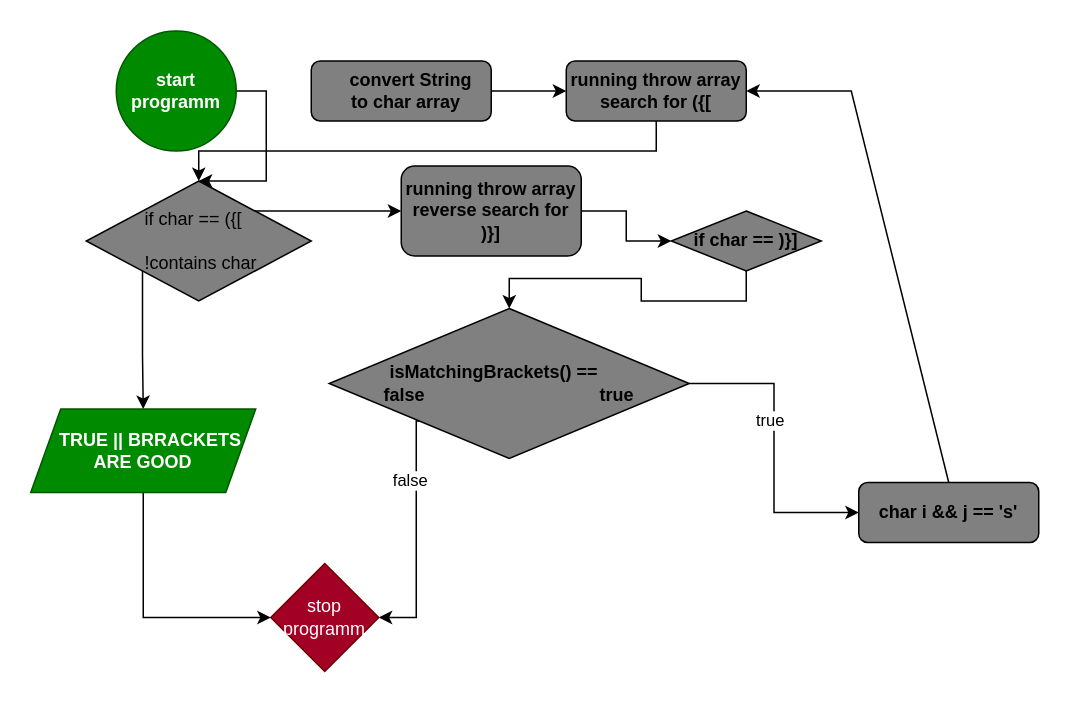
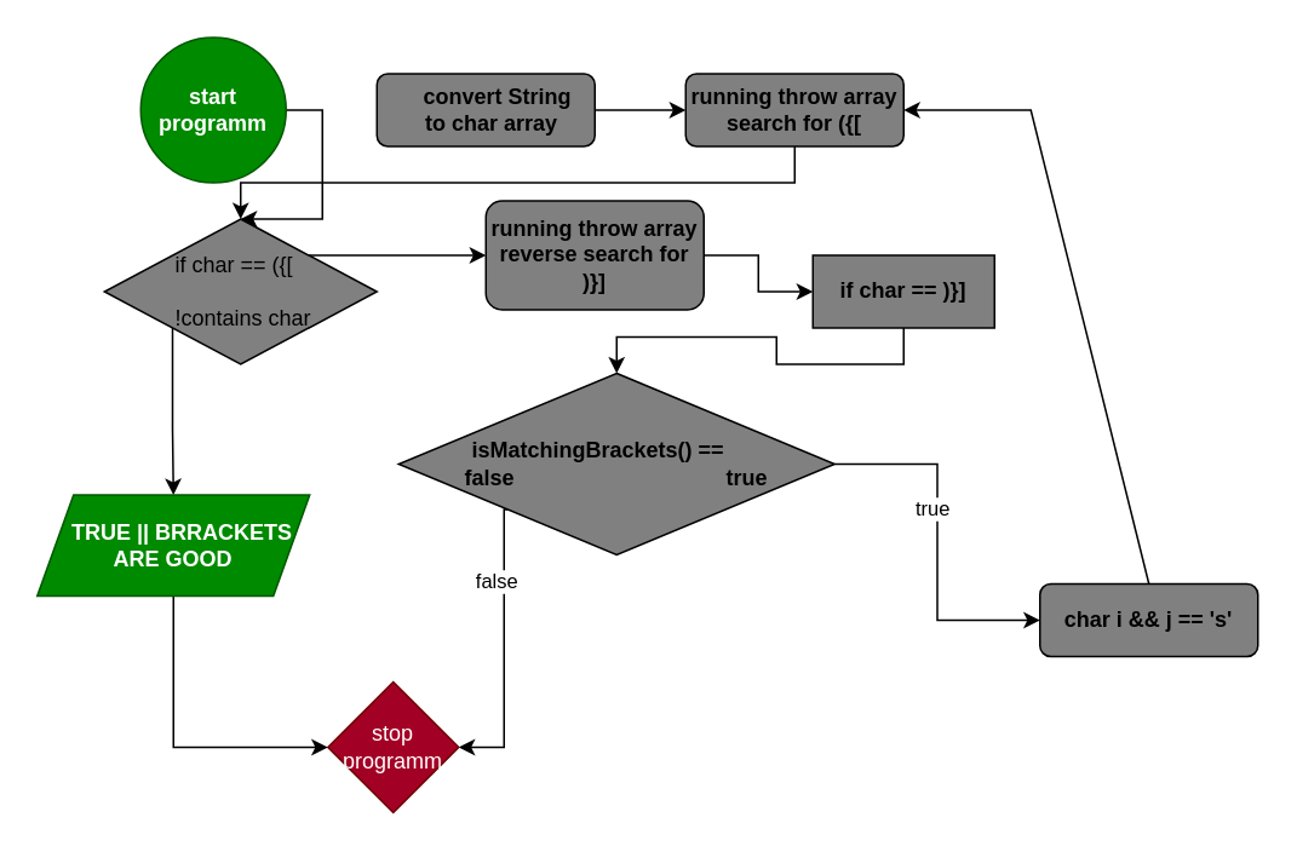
  <mxCell id="0" />
  <mxCell id="1" parent="0" />
  <mxCell id="2" style="edgeStyle=orthogonalEdgeStyle;rounded=0;orthogonalLoop=1;jettySize=auto;html=1;exitX=1;exitY=0.5;exitDx=0;exitDy=0;" parent="1" source="3" target="8" edge="1"><mxGeometry relative="1" as="geometry" /></mxCell>
  <mxCell id="3" value="&lt;b&gt;start programm&lt;/b&gt;" style="ellipse;whiteSpace=wrap;html=1;aspect=fixed;fillColor=#008a00;fontColor=#ffffff;strokeColor=#005700;" parent="1" vertex="1"><mxGeometry x="77" y="20" width="80" height="80" as="geometry" /></mxCell>
  <mxCell id="4" style="edgeStyle=orthogonalEdgeStyle;rounded=0;orthogonalLoop=1;jettySize=auto;html=1;exitX=1;exitY=0.5;exitDx=0;exitDy=0;entryX=0;entryY=0.5;entryDx=0;entryDy=0;" parent="1" source="5" target="10" edge="1"><mxGeometry relative="1" as="geometry" /></mxCell>
  <mxCell id="5" value="&lt;b&gt;&amp;nbsp; &amp;nbsp; &amp;nbsp; &amp;nbsp;convert String&amp;nbsp; &amp;nbsp; &amp;nbsp; to char array&lt;/b&gt;" style="rounded=1;whiteSpace=wrap;html=1;fillColor=#808080;" parent="1" vertex="1"><mxGeometry x="207" y="40" width="120" height="40" as="geometry" /></mxCell>
  <mxCell id="6" style="edgeStyle=orthogonalEdgeStyle;rounded=0;orthogonalLoop=1;jettySize=auto;html=1;exitX=1;exitY=0;exitDx=0;exitDy=0;entryX=0;entryY=0.5;entryDx=0;entryDy=0;" parent="1" source="8" target="12" edge="1"><mxGeometry relative="1" as="geometry" /></mxCell>
  <mxCell id="7" style="edgeStyle=orthogonalEdgeStyle;rounded=0;orthogonalLoop=1;jettySize=auto;html=1;exitX=0;exitY=1;exitDx=0;exitDy=0;entryX=0.5;entryY=0;entryDx=0;entryDy=0;" parent="1" source="8" target="23" edge="1"><mxGeometry relative="1" as="geometry"><mxPoint x="95" y="240" as="targetPoint" /></mxGeometry></mxCell>
  <mxCell id="8" value="&amp;nbsp; &amp;nbsp; &amp;nbsp; &amp;nbsp; &amp;nbsp; &amp;nbsp;if char == ({[&amp;nbsp; &amp;nbsp; &amp;nbsp; &amp;nbsp; &amp;nbsp; &amp;nbsp; &amp;nbsp; &amp;nbsp; &amp;nbsp; &amp;nbsp; &amp;nbsp; &amp;nbsp; &amp;nbsp; &amp;nbsp; &amp;nbsp; &amp;nbsp; &amp;nbsp; &amp;nbsp; &amp;nbsp; &amp;nbsp; &amp;nbsp; &amp;nbsp; &amp;nbsp;!contains char" style="rhombus;whiteSpace=wrap;html=1;fillColor=#808080;" parent="1" vertex="1"><mxGeometry x="57" y="120" width="150" height="80" as="geometry" /></mxCell>
  <mxCell id="9" style="edgeStyle=orthogonalEdgeStyle;rounded=0;orthogonalLoop=1;jettySize=auto;html=1;exitX=0.5;exitY=1;exitDx=0;exitDy=0;entryX=0.5;entryY=0;entryDx=0;entryDy=0;" parent="1" source="10" target="8" edge="1"><mxGeometry relative="1" as="geometry" /></mxCell>
  <mxCell id="10" value="&lt;b&gt;running throw array search for ({[&lt;/b&gt;" style="rounded=1;whiteSpace=wrap;html=1;fillColor=#808080;" parent="1" vertex="1"><mxGeometry x="377" y="40" width="120" height="40" as="geometry" /></mxCell>
  <mxCell id="11" style="edgeStyle=orthogonalEdgeStyle;rounded=0;orthogonalLoop=1;jettySize=auto;html=1;exitX=1;exitY=0.5;exitDx=0;exitDy=0;entryX=0;entryY=0.5;entryDx=0;entryDy=0;" parent="1" source="12" target="14" edge="1"><mxGeometry relative="1" as="geometry" /></mxCell>
  <mxCell id="12" value="&lt;b&gt;running throw array reverse search for )}]&lt;/b&gt;" style="whiteSpace=wrap;html=1;fillColor=#808080;rounded=1;" parent="1" vertex="1"><mxGeometry x="267" y="110" width="120" height="60" as="geometry" /></mxCell>
  <mxCell id="13" style="edgeStyle=orthogonalEdgeStyle;rounded=0;orthogonalLoop=1;jettySize=auto;html=1;exitX=0.5;exitY=1;exitDx=0;exitDy=0;entryX=0.5;entryY=0;entryDx=0;entryDy=0;" parent="1" source="14" target="20" edge="1"><mxGeometry relative="1" as="geometry" /></mxCell>
- <mxCell id="14" value="&lt;b&gt;if char == )}]&lt;/b&gt;" style="rhombus;whiteSpace=wrap;html=1;fillColor=#808080;" parent="1" vertex="1"><mxGeometry x="447" y="140" width="100" height="40" as="geometry" /></mxCell>
+ <mxCell id="14" value="&lt;b&gt;if char == )}]&lt;/b&gt;" style="whiteSpace=wrap;html=1;fillColor=#808080;rounded=0;" parent="1" vertex="1"><mxGeometry x="447" y="140" width="100" height="40" as="geometry" /></mxCell>
  <mxCell id="15" value="&lt;b&gt;char i &amp;amp;&amp;amp; j == 's'&lt;/b&gt;" style="rounded=1;whiteSpace=wrap;html=1;fillColor=#808080;" parent="1" vertex="1"><mxGeometry x="572" y="321" width="120" height="40" as="geometry" /></mxCell>
  <mxCell id="16" style="edgeStyle=orthogonalEdgeStyle;rounded=0;orthogonalLoop=1;jettySize=auto;html=1;exitX=1;exitY=0.5;exitDx=0;exitDy=0;entryX=0;entryY=0.5;entryDx=0;entryDy=0;" parent="1" source="20" target="15" edge="1"><mxGeometry relative="1" as="geometry" /></mxCell>
  <mxCell id="17" value="true" style="edgeLabel;html=1;align=center;verticalAlign=middle;resizable=0;points=[];" vertex="1" connectable="0" parent="16"><mxGeometry x="-0.182" y="-3" relative="1" as="geometry"><mxPoint as="offset" /></mxGeometry></mxCell>
  <mxCell id="18" style="edgeStyle=orthogonalEdgeStyle;rounded=0;orthogonalLoop=1;jettySize=auto;html=1;exitX=0;exitY=1;exitDx=0;exitDy=0;entryX=1;entryY=0.5;entryDx=0;entryDy=0;" parent="1" source="20" target="24" edge="1"><mxGeometry relative="1" as="geometry"><mxPoint x="277" y="414" as="targetPoint" /><Array as="points"><mxPoint x="277" y="411" /></Array></mxGeometry></mxCell>
  <mxCell id="19" value="false" style="edgeLabel;html=1;align=center;verticalAlign=middle;resizable=0;points=[];" vertex="1" connectable="0" parent="18"><mxGeometry x="-0.487" y="-5" relative="1" as="geometry"><mxPoint as="offset" /></mxGeometry></mxCell>
  <mxCell id="20" value="&lt;b&gt;&amp;nbsp; &amp;nbsp; &amp;nbsp; &amp;nbsp; &amp;nbsp; &amp;nbsp;isMatchingBrackets() ==&amp;nbsp; &amp;nbsp; &amp;nbsp; &amp;nbsp; &amp;nbsp; &amp;nbsp; &amp;nbsp; &amp;nbsp; &amp;nbsp; false&amp;nbsp; &amp;nbsp; &amp;nbsp; &amp;nbsp; &amp;nbsp; &amp;nbsp; &amp;nbsp; &amp;nbsp; &amp;nbsp; &amp;nbsp; &amp;nbsp; &amp;nbsp; &amp;nbsp; &amp;nbsp; &amp;nbsp; &amp;nbsp; &amp;nbsp; &amp;nbsp;true&lt;/b&gt;" style="rhombus;whiteSpace=wrap;html=1;fillColor=#808080;" parent="1" vertex="1"><mxGeometry x="219" y="205" width="240" height="100" as="geometry" /></mxCell>
  <mxCell id="21" value="" style="endArrow=classic;html=1;rounded=0;entryX=1;entryY=0.5;entryDx=0;entryDy=0;exitX=0.5;exitY=0;exitDx=0;exitDy=0;" parent="1" source="15" target="10" edge="1"><mxGeometry width="50" height="50" relative="1" as="geometry"><mxPoint x="557" y="80" as="sourcePoint" /><mxPoint x="597" y="50" as="targetPoint" /><Array as="points"><mxPoint x="567" y="60" /></Array></mxGeometry></mxCell>
  <mxCell id="22" style="edgeStyle=orthogonalEdgeStyle;rounded=0;orthogonalLoop=1;jettySize=auto;html=1;exitX=0.5;exitY=1;exitDx=0;exitDy=0;entryX=0;entryY=0.5;entryDx=0;entryDy=0;" parent="1" source="23" target="24" edge="1"><mxGeometry relative="1" as="geometry"><mxPoint x="143" y="422" as="targetPoint" /><Array as="points"><mxPoint x="95" y="411" /></Array></mxGeometry></mxCell>
  <mxCell id="23" value="&lt;b&gt;&amp;nbsp; &amp;nbsp;TRUE || BRRACKETS ARE GOOD&lt;/b&gt;" style="shape=parallelogram;perimeter=parallelogramPerimeter;whiteSpace=wrap;html=1;fixedSize=1;fillColor=#008a00;fontColor=#ffffff;strokeColor=#005700;" parent="1" vertex="1"><mxGeometry x="20" y="272" width="150" height="55.71" as="geometry" /></mxCell>
  <mxCell id="24" value="stop programm" style="rhombus;whiteSpace=wrap;html=1;aspect=fixed;fillColor=#a20025;fontColor=#ffffff;strokeColor=#6F0000;" parent="1" vertex="1"><mxGeometry x="180" y="375" width="72" height="72" as="geometry" /></mxCell>
